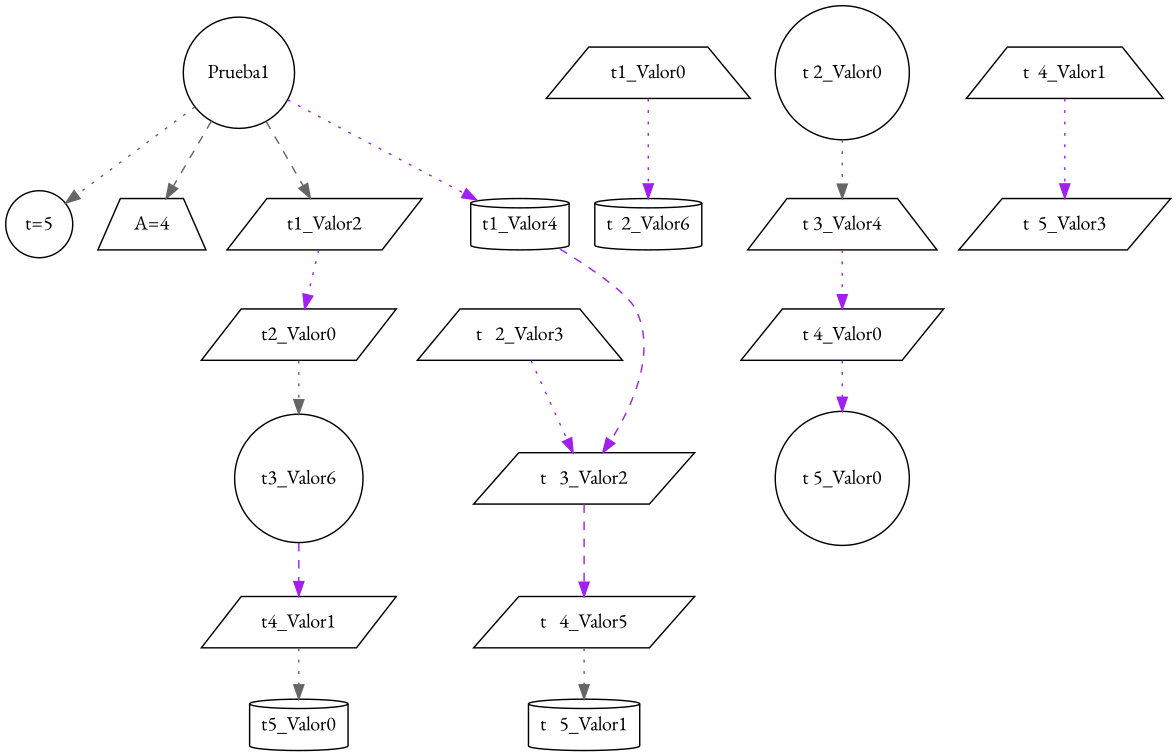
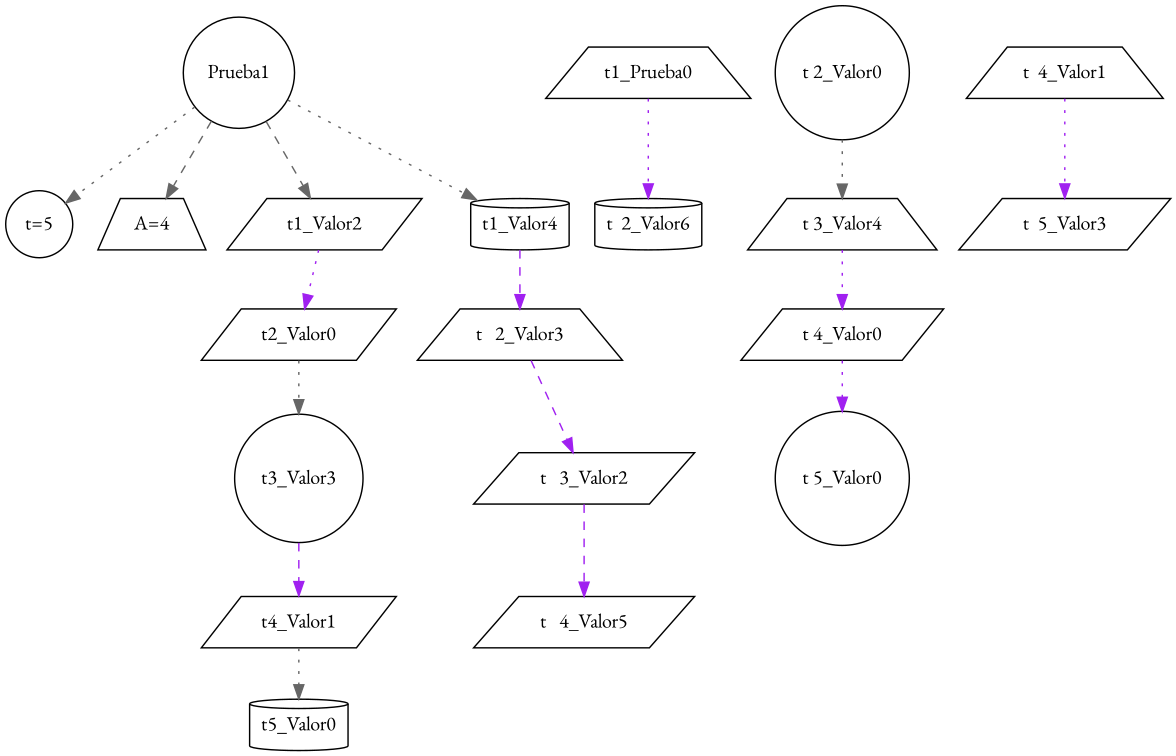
  digraph {
    fontname="EB Garamond"
    node [fontname="EB Garamond" shape=parallelogram]
    edge [color=purple fontname="EB Garamond" style=dotted]
    n1 [label=Prueba1 shape=circle]
    "t=5" [shape=circle]
    "A=4" [shape=trapezium]
    t1_Valor2
    t1_Valor4 [shape=cylinder]
    t2_Valor0
-   t1_Valor0 [shape=trapezium]
+   t1_Valor0 [shape=trapezium label=t1_Prueba0]
    "t  2_Valor6" [shape=cylinder]
    "t   2_Valor3" [shape=trapezium]
-   t3_Valor3 [shape=circle label=t3_Valor6]
+   t3_Valor3 [shape=circle]
    "t 2_Valor0" [shape=circle]
    "t 3_Valor4" [shape=trapezium]
    "t   3_Valor2"
    t4_Valor1
    "t 4_Valor0"
    "t   4_Valor5"
    t5_Valor0 [shape=cylinder]
    "t 5_Valor0" [shape=circle]
    "t  4_Valor1" [shape=trapezium]
    "t  5_Valor3"
-   "t   5_Valor1" [shape=cylinder]
    n1 -> "t=5" [color=gray40]
    n1 -> "A=4" [color=gray40 style=dashed]
    n1 -> t1_Valor2 [color=gray40 style=dashed]
-   n1 -> t1_Valor4
+   n1 -> t1_Valor4 [color=gray40]
    t1_Valor2 -> t2_Valor0
-   t1_Valor4 -> "t   3_Valor2" [style=dashed]
+   t1_Valor4 -> "t   2_Valor3" [style=dashed]
    t2_Valor0 -> t3_Valor3 [color=gray40]
    t1_Valor0 -> "t  2_Valor6"
-   "t   2_Valor3" -> "t   3_Valor2"
+   "t   2_Valor3" -> "t   3_Valor2" [style=dashed]
    t3_Valor3 -> t4_Valor1 [style=dashed]
    "t 2_Valor0" -> "t 3_Valor4" [color=gray40]
    "t 3_Valor4" -> "t 4_Valor0"
    "t   3_Valor2" -> "t   4_Valor5" [style=dashed]
    t4_Valor1 -> t5_Valor0 [color=gray40]
    "t 4_Valor0" -> "t 5_Valor0"
-   "t   4_Valor5" -> "t   5_Valor1" [color=gray40]
    "t  4_Valor1" -> "t  5_Valor3"
  }
